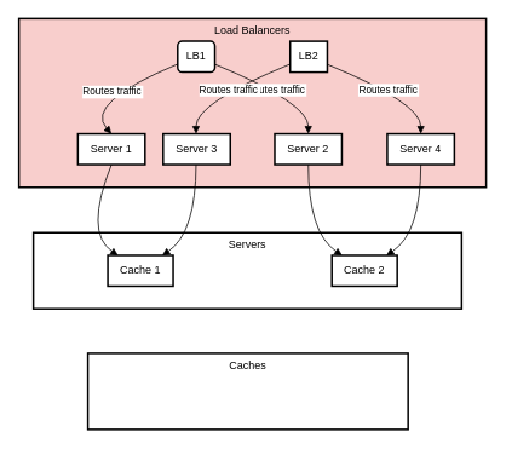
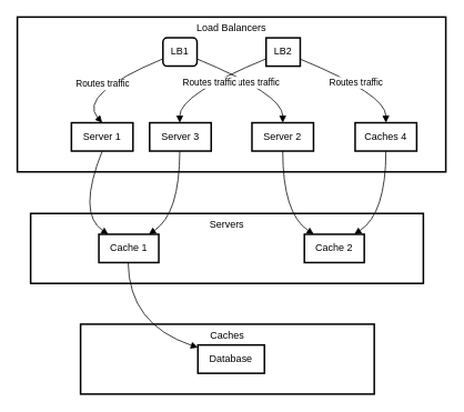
  <mxCell id="0" />
  <mxCell id="1" parent="0" />
  <mxCell id="2" value="Caches" style="whiteSpace=wrap;strokeWidth=2;verticalAlign=top;" vertex="1" parent="1"><mxGeometry x="96" y="389" width="353" height="84" as="geometry" /></mxCell>
+ <mxCell id="3" value="Database" style="whiteSpace=wrap;strokeWidth=2;" vertex="1" parent="1"><mxGeometry x="237" y="414" width="80" height="34" as="geometry" /></mxCell>
  <mxCell id="4" value="Servers" style="whiteSpace=wrap;strokeWidth=2;verticalAlign=top;" vertex="1" parent="1"><mxGeometry x="36" y="256" width="472" height="84" as="geometry" /></mxCell>
  <mxCell id="5" value="Cache 1" style="whiteSpace=wrap;strokeWidth=2;" vertex="1" parent="1"><mxGeometry x="118" y="281" width="72" height="34" as="geometry" /></mxCell>
  <mxCell id="6" value="Cache 2" style="whiteSpace=wrap;strokeWidth=2;" vertex="1" parent="1"><mxGeometry x="365" y="281" width="72" height="34" as="geometry" /></mxCell>
- <mxCell id="7" value="Load Balancers" style="whiteSpace=wrap;strokeWidth=2;verticalAlign=top;fillColor=#f8cecc;" vertex="1" parent="1"><mxGeometry width="515" height="186" as="geometry" x="20" y="20" /></mxCell>
+ <mxCell id="7" value="Load Balancers" style="whiteSpace=wrap;strokeWidth=2;verticalAlign=top;" vertex="1" parent="1"><mxGeometry width="515" height="186" as="geometry" x="20" y="20" /></mxCell>
  <mxCell id="8" value="Server 1" style="whiteSpace=wrap;strokeWidth=2;" vertex="1" parent="1"><mxGeometry x="85" y="147" width="74" height="34" as="geometry" /></mxCell>
  <mxCell id="9" value="LB1" style="whiteSpace=wrap;strokeWidth=2;rounded=1;" vertex="1" parent="1"><mxGeometry x="195" y="45" width="41" height="34" as="geometry" /></mxCell>
  <mxCell id="10" value="Server 2" style="whiteSpace=wrap;strokeWidth=2;" vertex="1" parent="1"><mxGeometry x="302" y="147" width="74" height="34" as="geometry" /></mxCell>
  <mxCell id="11" value="Server 3" style="whiteSpace=wrap;strokeWidth=2;" vertex="1" parent="1"><mxGeometry x="179" y="147" width="74" height="34" as="geometry" /></mxCell>
  <mxCell id="12" value="LB2" style="whiteSpace=wrap;strokeWidth=2;" vertex="1" parent="1"><mxGeometry x="319" y="45" width="41" height="34" as="geometry" /></mxCell>
- <mxCell id="13" value="Server 4" style="whiteSpace=wrap;strokeWidth=2;" vertex="1" parent="1"><mxGeometry x="426" y="147" width="74" height="34" as="geometry" /></mxCell>
+ <mxCell id="13" value="Caches 4" style="whiteSpace=wrap;strokeWidth=2;" vertex="1" parent="1"><mxGeometry x="426" y="147" width="74" height="34" as="geometry" /></mxCell>
  <mxCell id="14" value="Routes traffic" style="curved=1;startArrow=none;endArrow=block;exitX=0;exitY=0.74;entryX=0.5;entryY=0;" edge="1" parent="1" source="9" target="8"><mxGeometry relative="1" as="geometry"><Array as="points"><mxPoint x="92" y="113" /></Array></mxGeometry></mxCell>
  <mxCell id="15" value="Routes traffic" style="curved=1;startArrow=none;endArrow=block;exitX=0.99;exitY=0.74;entryX=0.5;entryY=0;" edge="1" parent="1" source="9" target="10"><mxGeometry relative="1" as="geometry"><Array as="points"><mxPoint x="339" y="113" /></Array></mxGeometry></mxCell>
  <mxCell id="16" value="Routes traffic" style="curved=1;startArrow=none;endArrow=block;exitX=0;exitY=0.74;entryX=0.49;entryY=0;" edge="1" parent="1" source="12" target="11"><mxGeometry relative="1" as="geometry"><Array as="points"><mxPoint x="215" y="113" /></Array></mxGeometry></mxCell>
  <mxCell id="17" value="Routes traffic" style="curved=1;startArrow=none;endArrow=block;exitX=0.98;exitY=0.74;entryX=0.5;entryY=0;" edge="1" parent="1" source="12" target="13"><mxGeometry relative="1" as="geometry"><Array as="points"><mxPoint x="463" y="113" /></Array></mxGeometry></mxCell>
  <mxCell id="18" value="" style="curved=1;startArrow=none;endArrow=block;exitX=0.5;exitY=0.99;entryX=0.15;entryY=-0.01;" edge="1" parent="1" source="8" target="5"><mxGeometry relative="1" as="geometry"><Array as="points"><mxPoint x="92" y="256" /></Array></mxGeometry></mxCell>
  <mxCell id="19" value="" style="curved=1;startArrow=none;endArrow=block;exitX=0.5;exitY=0.99;entryX=0.15;entryY=-0.01;" edge="1" parent="1" source="10" target="6"><mxGeometry relative="1" as="geometry"><Array as="points"><mxPoint x="339" y="256" /></Array></mxGeometry></mxCell>
  <mxCell id="20" value="" style="curved=1;startArrow=none;endArrow=block;exitX=0.49;exitY=0.99;entryX=0.84;entryY=-0.01;" edge="1" parent="1" source="11" target="5"><mxGeometry relative="1" as="geometry"><Array as="points"><mxPoint x="215" y="256" /></Array></mxGeometry></mxCell>
  <mxCell id="21" value="" style="curved=1;startArrow=none;endArrow=block;exitX=0.5;exitY=0.99;entryX=0.84;entryY=-0.01;" edge="1" parent="1" source="13" target="6"><mxGeometry relative="1" as="geometry"><Array as="points"><mxPoint x="463" y="256" /></Array></mxGeometry></mxCell>
+ <mxCell id="22" value="" style="curved=1;startArrow=none;endArrow=block;exitX=0.49;exitY=0.97;entryX=0;entryY=0.09;" edge="1" parent="1" source="5" target="3"><mxGeometry relative="1" as="geometry"><Array as="points"><mxPoint x="154" y="389" /></Array></mxGeometry></mxCell>
